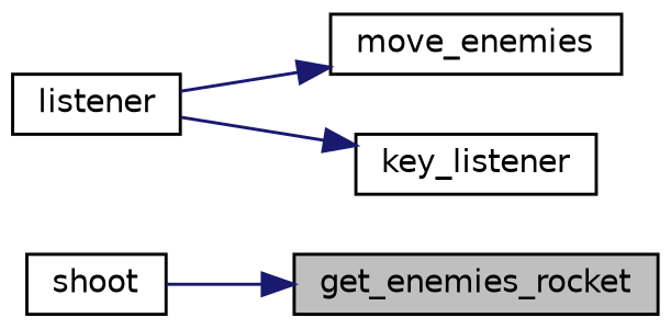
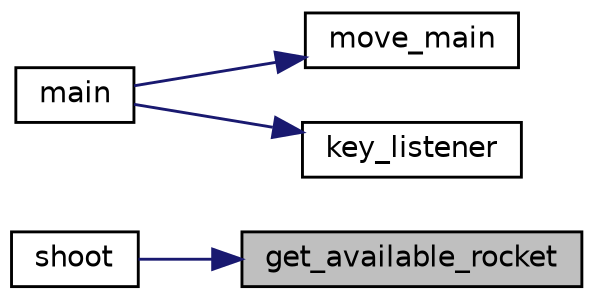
  digraph {
    rankdir=RL
    node [color=black fillcolor=white fontname=Helvetica fontsize=10 shape=record style=filled]
    edge [color=midnightblue dir=back fontname=Helvetica fontsize=10 labelfontname=Helvetica labelfontsize=10 style=solid]
-   n1 [fillcolor=grey75 fontcolor=black height=0.2 label=get_enemies_rocket width=0.4]
+   n1 [fillcolor=grey75 fontcolor=black height=0.2 label=get_available_rocket width=0.4]
    n2 [height=0.2 label=shoot width=0.4]
-   n3 [height=0.2 label=move_enemies width=0.4]
-   n4 [height=0.2 label=listener width=0.4]
+   n3 [height=0.2 label=move_main width=0.4]
+   n4 [height=0.2 label=main width=0.4]
    n5 [height=0.2 label=key_listener width=0.4]
    n1 -> n2
    n3 -> n4
    n5 -> n4
  }
